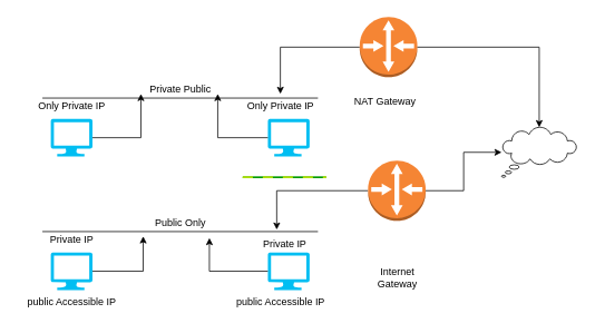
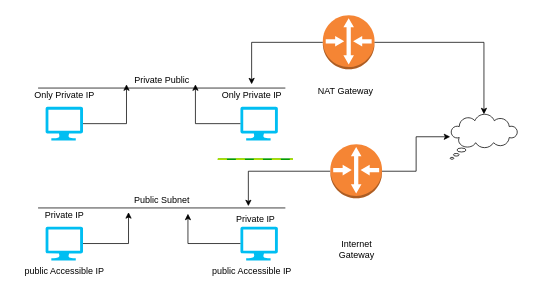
  <mxCell id="0" />
  <mxCell id="1" parent="0" />
  <mxCell id="2" value="" style="line;strokeWidth=1;rotatable=0;dashed=0;labelPosition=right;align=left;verticalAlign=middle;spacingTop=0;spacingLeft=6;points=[];portConstraint=eastwest;" vertex="1" parent="1"><mxGeometry x="50" y="272" width="330" height="10" as="geometry" /></mxCell>
  <mxCell id="3" value="" style="whiteSpace=wrap;html=1;shape=mxgraph.basic.cloud_callout" vertex="1" parent="1"><mxGeometry x="600" y="152" width="90" height="60" as="geometry" /></mxCell>
  <mxCell id="4" value="" style="verticalLabelPosition=bottom;html=1;verticalAlign=top;align=center;strokeColor=none;fillColor=#00BEF2;shape=mxgraph.azure.computer;pointerEvents=1;" vertex="1" parent="1"><mxGeometry x="60" y="302" width="50" height="45" as="geometry" /></mxCell>
  <mxCell id="5" value="" style="verticalLabelPosition=bottom;html=1;verticalAlign=top;align=center;strokeColor=none;fillColor=#00BEF2;shape=mxgraph.azure.computer;pointerEvents=1;" vertex="1" parent="1"><mxGeometry x="320" y="302" width="50" height="45" as="geometry" /></mxCell>
  <mxCell id="6" value="" style="line;strokeWidth=1;rotatable=0;dashed=0;labelPosition=right;align=left;verticalAlign=middle;spacingTop=0;spacingLeft=6;points=[];portConstraint=eastwest;" vertex="1" parent="1"><mxGeometry x="50" y="112" width="330" height="10" as="geometry" /></mxCell>
  <mxCell id="7" value="" style="verticalLabelPosition=bottom;html=1;verticalAlign=top;align=center;strokeColor=none;fillColor=#00BEF2;shape=mxgraph.azure.computer;pointerEvents=1;" vertex="1" parent="1"><mxGeometry x="60" y="142" width="50" height="45" as="geometry" /></mxCell>
  <mxCell id="8" value="" style="verticalLabelPosition=bottom;html=1;verticalAlign=top;align=center;strokeColor=none;fillColor=#00BEF2;shape=mxgraph.azure.computer;pointerEvents=1;" vertex="1" parent="1"><mxGeometry x="320" y="142" width="50" height="45" as="geometry" /></mxCell>
  <mxCell id="9" value="Private Public" style="text;html=1;align=center;verticalAlign=middle;resizable=0;points=[];autosize=1;strokeColor=none;fillColor=none;" vertex="1" parent="1"><mxGeometry x="165" y="92" width="100" height="30" as="geometry" /></mxCell>
- <mxCell id="10" value="Public Only" style="text;html=1;align=center;verticalAlign=middle;resizable=0;points=[];autosize=1;strokeColor=none;fillColor=none;" vertex="1" parent="1"><mxGeometry x="165" y="252" width="100" height="30" as="geometry" /></mxCell>
+ <mxCell id="10" value="Public Subnet" style="text;html=1;align=center;verticalAlign=middle;resizable=0;points=[];autosize=1;strokeColor=none;fillColor=none;" vertex="1" parent="1"><mxGeometry x="165" y="252" width="100" height="30" as="geometry" /></mxCell>
  <mxCell id="11" style="edgeStyle=orthogonalEdgeStyle;rounded=0;orthogonalLoop=1;jettySize=auto;html=1;" edge="1" parent="1" source="12" target="23"><mxGeometry relative="1" as="geometry"><mxPoint x="210" y="56" as="targetPoint" /></mxGeometry></mxCell>
  <mxCell id="12" value="" style="outlineConnect=0;dashed=0;verticalLabelPosition=bottom;verticalAlign=top;align=center;html=1;shape=mxgraph.aws3.router;fillColor=#F58534;gradientColor=none;" vertex="1" parent="1"><mxGeometry x="430" y="20" width="69" height="72" as="geometry" /></mxCell>
  <mxCell id="13" style="edgeStyle=orthogonalEdgeStyle;rounded=0;orthogonalLoop=1;jettySize=auto;html=1;" edge="1" parent="1" source="15" target="3"><mxGeometry relative="1" as="geometry" /></mxCell>
  <mxCell id="14" style="edgeStyle=orthogonalEdgeStyle;rounded=0;orthogonalLoop=1;jettySize=auto;html=1;entryX=0.383;entryY=-0.078;entryDx=0;entryDy=0;entryPerimeter=0;" edge="1" parent="1" source="15" target="31"><mxGeometry relative="1" as="geometry"><mxPoint x="240" y="228" as="targetPoint" /></mxGeometry></mxCell>
  <mxCell id="15" value="" style="outlineConnect=0;dashed=0;verticalLabelPosition=bottom;verticalAlign=top;align=center;html=1;shape=mxgraph.aws3.router;fillColor=#F58534;gradientColor=none;" vertex="1" parent="1"><mxGeometry x="440" y="192" width="69" height="72" as="geometry" /></mxCell>
  <mxCell id="16" value="NAT Gateway" style="text;html=1;align=center;verticalAlign=middle;resizable=0;points=[];autosize=1;strokeColor=none;fillColor=none;" vertex="1" parent="1"><mxGeometry x="409.5" y="107" width="100" height="30" as="geometry" /></mxCell>
  <mxCell id="17" value="Internet&lt;br&gt;Gateway" style="text;html=1;align=center;verticalAlign=middle;resizable=0;points=[];autosize=1;strokeColor=none;fillColor=none;" vertex="1" parent="1"><mxGeometry x="439.5" y="312" width="70" height="40" as="geometry" /></mxCell>
  <mxCell id="18" value="" style="shape=wire;edgeStyle=orthogonalEdgeStyle;orthogonalLoop=1;jettySize=auto;html=1;sourcePerimeterSpacing=0;targetPerimeterSpacing=0;endArrow=none;curved=0;rounded=0;strokeColor=#009900;dashed=1;fillColor=#ffff00;dashPattern=12 12;fixDash=1;startSize=6;endSize=6;" edge="1" parent="1"><mxGeometry width="100" relative="1" as="geometry"><mxPoint x="290" y="212" as="sourcePoint" /><mxPoint x="390" y="212" as="targetPoint" /></mxGeometry></mxCell>
  <mxCell id="19" style="edgeStyle=orthogonalEdgeStyle;rounded=0;orthogonalLoop=1;jettySize=auto;html=1;entryX=0.5;entryY=0;entryDx=0;entryDy=0;entryPerimeter=0;" edge="1" parent="1" source="12" target="3"><mxGeometry relative="1" as="geometry" /></mxCell>
  <mxCell id="20" value="public Accessible IP" style="text;html=1;align=center;verticalAlign=middle;resizable=0;points=[];autosize=1;strokeColor=none;fillColor=none;" vertex="1" parent="1"><mxGeometry x="270" y="347" width="130" height="30" as="geometry" /></mxCell>
  <mxCell id="21" value="public Accessible IP" style="text;html=1;align=center;verticalAlign=middle;resizable=0;points=[];autosize=1;strokeColor=none;fillColor=none;" vertex="1" parent="1"><mxGeometry x="20" y="347" width="130" height="30" as="geometry" /></mxCell>
  <mxCell id="22" value="Only Private IP" style="text;html=1;align=center;verticalAlign=middle;resizable=0;points=[];autosize=1;strokeColor=none;fillColor=none;" vertex="1" parent="1"><mxGeometry x="35" y="112" width="100" height="30" as="geometry" /></mxCell>
  <mxCell id="23" value="Only Private IP" style="text;html=1;align=center;verticalAlign=middle;resizable=0;points=[];autosize=1;strokeColor=none;fillColor=none;" vertex="1" parent="1"><mxGeometry x="285" y="112" width="100" height="30" as="geometry" /></mxCell>
  <mxCell id="24" value="" style="shape=wire;edgeStyle=orthogonalEdgeStyle;orthogonalLoop=1;jettySize=auto;html=1;sourcePerimeterSpacing=0;targetPerimeterSpacing=0;endArrow=none;curved=0;rounded=0;strokeColor=#009900;dashed=1;fillColor=#ffff00;dashPattern=12 12;fixDash=1;startSize=6;endSize=6;" edge="1" parent="1"><mxGeometry width="100" relative="1" as="geometry"><mxPoint x="290" y="212" as="sourcePoint" /><mxPoint x="390" y="212" as="targetPoint" /></mxGeometry></mxCell>
  <mxCell id="25" value="" style="shape=wire;edgeStyle=orthogonalEdgeStyle;orthogonalLoop=1;jettySize=auto;html=1;sourcePerimeterSpacing=0;targetPerimeterSpacing=0;endArrow=none;curved=0;rounded=0;strokeColor=#009900;dashed=1;fillColor=#ffff00;dashPattern=12 12;fixDash=1;startSize=6;endSize=6;" edge="1" parent="1"><mxGeometry width="100" relative="1" as="geometry"><mxPoint x="290" y="212" as="sourcePoint" /><mxPoint x="390" y="212" as="targetPoint" /></mxGeometry></mxCell>
  <mxCell id="26" style="edgeStyle=orthogonalEdgeStyle;rounded=0;orthogonalLoop=1;jettySize=auto;html=1;entryX=0.03;entryY=0.667;entryDx=0;entryDy=0;entryPerimeter=0;" edge="1" parent="1" source="7" target="9"><mxGeometry relative="1" as="geometry" /></mxCell>
  <mxCell id="27" style="edgeStyle=orthogonalEdgeStyle;rounded=0;orthogonalLoop=1;jettySize=auto;html=1;entryX=0.95;entryY=0.667;entryDx=0;entryDy=0;entryPerimeter=0;" edge="1" parent="1" source="8" target="9"><mxGeometry relative="1" as="geometry" /></mxCell>
  <mxCell id="28" style="edgeStyle=orthogonalEdgeStyle;rounded=0;orthogonalLoop=1;jettySize=auto;html=1;entryX=0.057;entryY=1.022;entryDx=0;entryDy=0;entryPerimeter=0;" edge="1" parent="1" source="4" target="10"><mxGeometry relative="1" as="geometry" /></mxCell>
  <mxCell id="29" style="edgeStyle=orthogonalEdgeStyle;rounded=0;orthogonalLoop=1;jettySize=auto;html=1;entryX=0.85;entryY=1.089;entryDx=0;entryDy=0;entryPerimeter=0;" edge="1" parent="1" source="5" target="10"><mxGeometry relative="1" as="geometry" /></mxCell>
  <mxCell id="30" value="Private IP" style="text;html=1;align=center;verticalAlign=middle;resizable=0;points=[];autosize=1;strokeColor=none;fillColor=none;" vertex="1" parent="1"><mxGeometry x="45" y="272" width="80" height="30" as="geometry" /></mxCell>
  <mxCell id="31" value="Private IP" style="text;html=1;align=center;verticalAlign=middle;resizable=0;points=[];autosize=1;strokeColor=none;fillColor=none;" vertex="1" parent="1"><mxGeometry x="300" y="277" width="80" height="30" as="geometry" /></mxCell>
  <mxCell id="32" value="" style="shape=wire;edgeStyle=orthogonalEdgeStyle;orthogonalLoop=1;jettySize=auto;html=1;sourcePerimeterSpacing=0;targetPerimeterSpacing=0;endArrow=none;curved=0;rounded=0;strokeColor=#009900;dashed=1;fillColor=#ffff00;dashPattern=12 12;fixDash=1;startSize=6;endSize=6;" edge="1" parent="1"><mxGeometry width="100" relative="1" as="geometry"><mxPoint x="290" y="212" as="sourcePoint" /><mxPoint x="390" y="212" as="targetPoint" /></mxGeometry></mxCell>
  <mxCell id="33" value="" style="shape=wire;edgeStyle=orthogonalEdgeStyle;orthogonalLoop=1;jettySize=auto;html=1;sourcePerimeterSpacing=0;targetPerimeterSpacing=0;endArrow=none;curved=0;rounded=0;strokeColor=#009900;dashed=1;fillColor=#ffff00;dashPattern=12 12;fixDash=1;startSize=6;endSize=6;" edge="1" parent="1"><mxGeometry width="100" relative="1" as="geometry"><mxPoint x="290" y="212" as="sourcePoint" /><mxPoint x="390" y="212" as="targetPoint" /></mxGeometry></mxCell>
